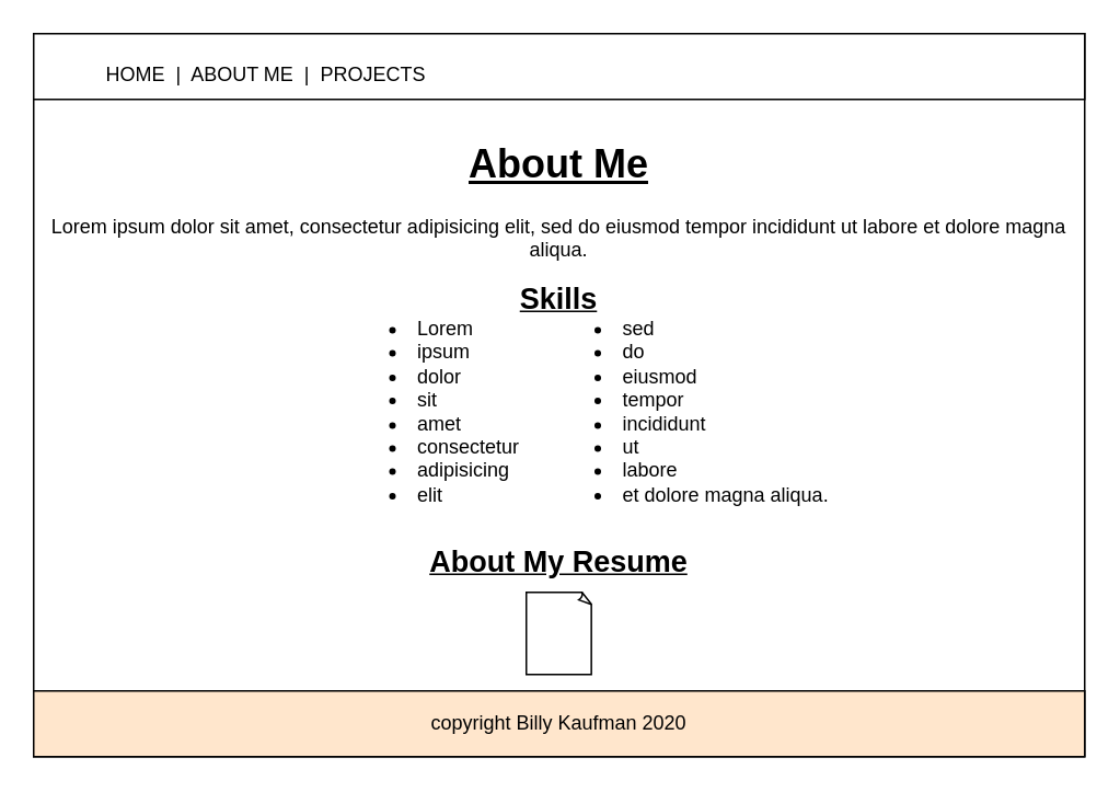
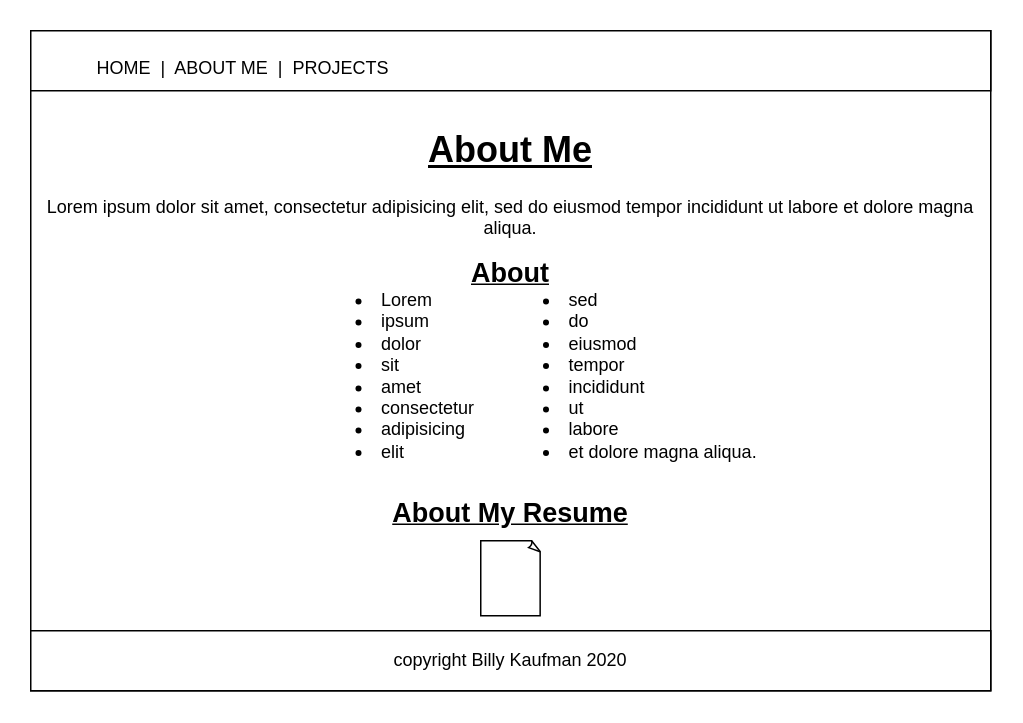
  <mxCell id="0" />
  <mxCell id="1" parent="0" />
  <mxCell id="2" value="" style="rounded=0;whiteSpace=wrap;html=1;" vertex="1" parent="1"><mxGeometry x="20" y="20" width="640" height="440" as="geometry" /></mxCell>
  <mxCell id="3" value="" style="rounded=0;whiteSpace=wrap;html=1;" vertex="1" parent="1"><mxGeometry x="20" y="20" width="640" height="40" as="geometry" /></mxCell>
  <mxCell id="4" value="HOME&amp;nbsp; |&amp;nbsp; ABOUT ME&amp;nbsp; |&amp;nbsp; PROJECTS&amp;nbsp;&amp;nbsp;" style="text;html=1;strokeColor=none;fillColor=none;align=center;verticalAlign=middle;whiteSpace=wrap;rounded=0;" vertex="1" parent="1"><mxGeometry x="30" y="35" width="270" height="20" as="geometry" /></mxCell>
- <mxCell id="5" value="copyright Billy Kaufman 2020" style="rounded=0;whiteSpace=wrap;html=1;fillColor=#ffe6cc;" vertex="1" parent="1"><mxGeometry x="20" y="420" width="640" height="40" as="geometry" /></mxCell>
+ <mxCell id="5" value="copyright Billy Kaufman 2020" style="rounded=0;whiteSpace=wrap;html=1;" vertex="1" parent="1"><mxGeometry x="20" y="420" width="640" height="40" as="geometry" /></mxCell>
  <mxCell id="6" value="" style="endArrow=none;dashed=1;html=1;" edge="1" parent="1" target="2"><mxGeometry width="50" height="50" relative="1" as="geometry"><mxPoint x="20" y="420" as="sourcePoint" /><mxPoint x="70" y="370" as="targetPoint" /></mxGeometry></mxCell>
  <mxCell id="7" value="&lt;h1&gt;&lt;u&gt;About Me&lt;/u&gt;&lt;/h1&gt;&lt;p&gt;Lorem ipsum dolor sit amet, consectetur adipisicing elit, sed do eiusmod tempor incididunt ut labore et dolore magna aliqua.&lt;/p&gt;" style="text;html=1;strokeColor=none;fillColor=none;spacing=5;spacingTop=-20;whiteSpace=wrap;overflow=hidden;rounded=0;align=center;" vertex="1" parent="1"><mxGeometry x="20" y="80" width="640" height="120" as="geometry" /></mxCell>
- <mxCell id="8" value="&lt;h1&gt;&lt;font style=&quot;font-size: 18px&quot;&gt;&lt;u&gt;Skills&lt;/u&gt;&lt;/font&gt;&lt;/h1&gt;&lt;p&gt;&lt;/p&gt;" style="text;html=1;strokeColor=none;fillColor=none;spacing=5;spacingTop=-20;whiteSpace=wrap;overflow=hidden;rounded=0;align=center;" vertex="1" parent="1"><mxGeometry x="20" y="160" width="640" height="40" as="geometry" /></mxCell>
+ <mxCell id="8" value="&lt;h1&gt;&lt;font style=&quot;font-size: 18px&quot;&gt;&lt;u&gt;About&lt;/u&gt;&lt;/font&gt;&lt;/h1&gt;&lt;p&gt;&lt;/p&gt;" style="text;html=1;strokeColor=none;fillColor=none;spacing=5;spacingTop=-20;whiteSpace=wrap;overflow=hidden;rounded=0;align=center;" vertex="1" parent="1"><mxGeometry x="20" y="160" width="640" height="40" as="geometry" /></mxCell>
  <mxCell id="9" value="&lt;li&gt;&lt;span&gt;sed&amp;nbsp;&lt;/span&gt;&lt;br&gt;&lt;/li&gt;&lt;li&gt;do&amp;nbsp;&lt;/li&gt;&lt;li&gt;eiusmod&amp;nbsp;&lt;/li&gt;&lt;li&gt;tempor&amp;nbsp;&lt;/li&gt;&lt;li&gt;incididunt&amp;nbsp;&lt;/li&gt;&lt;li&gt;ut&amp;nbsp;&lt;/li&gt;&lt;li&gt;labore&amp;nbsp;&lt;/li&gt;&lt;li&gt;et dolore magna aliqua.&lt;/li&gt;" style="text;html=1;strokeColor=none;fillColor=none;align=left;verticalAlign=middle;whiteSpace=wrap;rounded=0;" vertex="1" parent="1"><mxGeometry x="360" y="190" width="150" height="120" as="geometry" /></mxCell>
  <mxCell id="10" value="&lt;li&gt;&lt;span&gt;Lorem&amp;nbsp;&lt;/span&gt;&lt;br&gt;&lt;/li&gt;&lt;li&gt;ipsum&amp;nbsp;&lt;/li&gt;&lt;li&gt;dolor&amp;nbsp;&lt;/li&gt;&lt;li&gt;sit&amp;nbsp;&lt;/li&gt;&lt;li&gt;amet&lt;/li&gt;&lt;li&gt;consectetur&amp;nbsp;&lt;/li&gt;&lt;li&gt;adipisicing&amp;nbsp;&lt;/li&gt;&lt;li&gt;elit&lt;/li&gt;" style="text;html=1;strokeColor=none;fillColor=none;align=left;verticalAlign=middle;whiteSpace=wrap;rounded=0;" vertex="1" parent="1"><mxGeometry x="235" y="190" width="110" height="120" as="geometry" /></mxCell>
  <mxCell id="11" value="&lt;h1&gt;&lt;font style=&quot;font-size: 18px&quot;&gt;&lt;u&gt;About My Resume&lt;/u&gt;&lt;/font&gt;&lt;/h1&gt;&lt;p&gt;&lt;/p&gt;" style="text;html=1;strokeColor=none;fillColor=none;spacing=5;spacingTop=-20;whiteSpace=wrap;overflow=hidden;rounded=0;align=center;" vertex="1" parent="1"><mxGeometry x="20" y="320" width="640" height="35" as="geometry" /></mxCell>
  <mxCell id="12" value="" style="whiteSpace=wrap;html=1;shape=mxgraph.basic.document;align=left;" vertex="1" parent="1"><mxGeometry x="320" y="360" width="40" height="50" as="geometry" /></mxCell>
